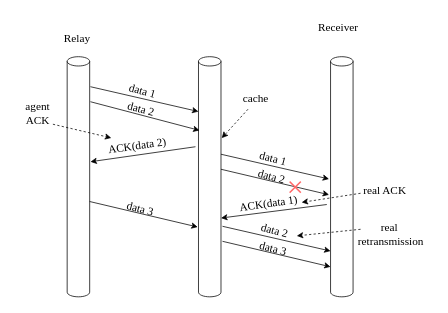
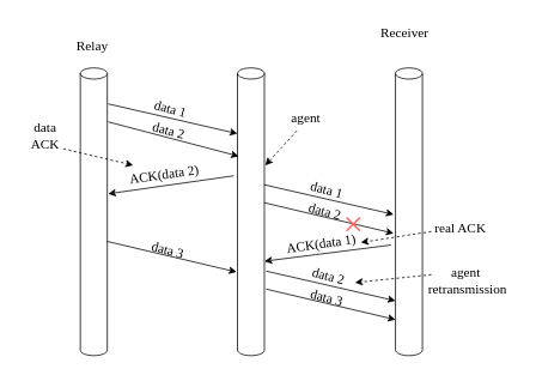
  <mxCell id="0" />
  <mxCell id="1" parent="0" />
  <mxCell id="2" value="" style="shape=cylinder3;whiteSpace=wrap;html=1;boundedLbl=1;backgroundOutline=1;size=6.2;fontFamily=Times New Roman;fontSize=15;" vertex="1" parent="1"><mxGeometry x="89" y="75" width="30" height="320" as="geometry" /></mxCell>
  <mxCell id="3" style="rounded=0;orthogonalLoop=1;jettySize=auto;html=1;fontFamily=Times New Roman;fontSize=15;" edge="1" parent="1"><mxGeometry relative="1" as="geometry"><mxPoint x="260" y="195" as="sourcePoint" /><mxPoint x="120" y="215" as="targetPoint" /></mxGeometry></mxCell>
  <mxCell id="4" value="" style="shape=cylinder3;whiteSpace=wrap;html=1;boundedLbl=1;backgroundOutline=1;size=6.2;fontFamily=Times New Roman;fontSize=15;" vertex="1" parent="1"><mxGeometry x="264" y="75" width="30" height="320" as="geometry" /></mxCell>
  <mxCell id="5" value="" style="shape=cylinder3;whiteSpace=wrap;html=1;boundedLbl=1;backgroundOutline=1;size=6.2;fontFamily=Times New Roman;fontSize=15;" vertex="1" parent="1"><mxGeometry x="440" y="75" width="30" height="320" as="geometry" /></mxCell>
  <mxCell id="6" style="rounded=0;orthogonalLoop=1;jettySize=auto;html=1;entryX=0;entryY=0;entryDx=0;entryDy=73.1;entryPerimeter=0;fontFamily=Times New Roman;fontSize=15;" edge="1" parent="1" target="4"><mxGeometry relative="1" as="geometry"><mxPoint x="120" y="115" as="sourcePoint" /></mxGeometry></mxCell>
  <mxCell id="7" style="rounded=0;orthogonalLoop=1;jettySize=auto;html=1;entryX=0.047;entryY=0.307;entryDx=0;entryDy=0;entryPerimeter=0;fontFamily=Times New Roman;fontSize=15;" edge="1" parent="1" target="4"><mxGeometry relative="1" as="geometry"><mxPoint x="120" y="135" as="sourcePoint" /><mxPoint x="274" y="158" as="targetPoint" /></mxGeometry></mxCell>
  <mxCell id="8" value="data 1" style="text;html=1;align=center;verticalAlign=middle;whiteSpace=wrap;rounded=0;rotation=15;fontFamily=Times New Roman;fontSize=15;" vertex="1" parent="1"><mxGeometry x="160" y="105" width="60" height="30" as="geometry" /></mxCell>
  <mxCell id="9" value="data 2" style="text;html=1;align=center;verticalAlign=middle;whiteSpace=wrap;rounded=0;rotation=15;fontFamily=Times New Roman;fontSize=15;" vertex="1" parent="1"><mxGeometry x="158" y="129" width="60" height="30" as="geometry" /></mxCell>
  <mxCell id="10" value="" style="endArrow=classic;html=1;rounded=0;entryX=1.033;entryY=0.339;entryDx=0;entryDy=0;entryPerimeter=0;dashed=1;fontFamily=Times New Roman;fontSize=15;" edge="1" parent="1" target="4"><mxGeometry width="50" height="50" relative="1" as="geometry"><mxPoint x="330" y="145" as="sourcePoint" /><mxPoint x="390" y="125" as="targetPoint" /></mxGeometry></mxCell>
- <mxCell id="11" value="cache" style="text;html=1;align=center;verticalAlign=middle;resizable=0;points=[];autosize=1;strokeColor=none;fillColor=none;fontFamily=Times New Roman;fontSize=15;" vertex="1" parent="1"><mxGeometry x="310" y="115" width="60" height="30" as="geometry" /></mxCell>
+ <mxCell id="11" value="agent" style="text;html=1;align=center;verticalAlign=middle;resizable=0;points=[];autosize=1;strokeColor=none;fillColor=none;fontFamily=Times New Roman;fontSize=15;" vertex="1" parent="1"><mxGeometry x="310" y="115" width="60" height="30" as="geometry" /></mxCell>
  <mxCell id="12" value="ACK(data 2)" style="text;html=1;align=center;verticalAlign=middle;resizable=0;points=[];autosize=1;strokeColor=none;fillColor=none;rotation=352;fontFamily=Times New Roman;fontSize=15;" vertex="1" parent="1"><mxGeometry x="132" y="178" width="100" height="30" as="geometry" /></mxCell>
  <mxCell id="13" style="rounded=0;orthogonalLoop=1;jettySize=auto;html=1;entryX=0;entryY=0;entryDx=0;entryDy=73.1;entryPerimeter=0;fontFamily=Times New Roman;fontSize=15;" edge="1" parent="1"><mxGeometry relative="1" as="geometry"><mxPoint x="294" y="205" as="sourcePoint" /><mxPoint x="438" y="238" as="targetPoint" /></mxGeometry></mxCell>
  <mxCell id="14" style="rounded=0;orthogonalLoop=1;jettySize=auto;html=1;entryX=-0.007;entryY=0.336;entryDx=0;entryDy=0;entryPerimeter=0;fontFamily=Times New Roman;fontSize=15;" edge="1" parent="1"><mxGeometry relative="1" as="geometry"><mxPoint x="294" y="225" as="sourcePoint" /><mxPoint x="438" y="259" as="targetPoint" /></mxGeometry></mxCell>
  <mxCell id="15" value="data 1" style="text;html=1;align=center;verticalAlign=middle;whiteSpace=wrap;rounded=0;rotation=15;fontFamily=Times New Roman;fontSize=15;" vertex="1" parent="1"><mxGeometry x="334" y="195" width="60" height="30" as="geometry" /></mxCell>
  <mxCell id="16" value="data 2" style="text;html=1;align=center;verticalAlign=middle;whiteSpace=wrap;rounded=0;rotation=15;fontFamily=Times New Roman;fontSize=15;" vertex="1" parent="1"><mxGeometry x="332" y="219" width="60" height="30" as="geometry" /></mxCell>
  <mxCell id="17" style="rounded=0;orthogonalLoop=1;jettySize=auto;html=1;fontFamily=Times New Roman;fontSize=15;" edge="1" parent="1"><mxGeometry relative="1" as="geometry"><mxPoint x="435" y="272" as="sourcePoint" /><mxPoint x="294" y="290" as="targetPoint" /></mxGeometry></mxCell>
  <mxCell id="18" value="ACK(data 1)" style="text;html=1;align=center;verticalAlign=middle;resizable=0;points=[];autosize=1;strokeColor=none;fillColor=none;rotation=352;fontFamily=Times New Roman;fontSize=15;" vertex="1" parent="1"><mxGeometry x="307" y="255" width="100" height="30" as="geometry" /></mxCell>
  <mxCell id="19" style="rounded=0;orthogonalLoop=1;jettySize=auto;html=1;entryX=0;entryY=0;entryDx=0;entryDy=73.1;entryPerimeter=0;fontFamily=Times New Roman;fontSize=15;" edge="1" parent="1"><mxGeometry relative="1" as="geometry"><mxPoint x="296" y="301" as="sourcePoint" /><mxPoint x="440" y="334" as="targetPoint" /></mxGeometry></mxCell>
  <mxCell id="20" style="rounded=0;orthogonalLoop=1;jettySize=auto;html=1;entryX=-0.007;entryY=0.336;entryDx=0;entryDy=0;entryPerimeter=0;fontFamily=Times New Roman;fontSize=15;" edge="1" parent="1"><mxGeometry relative="1" as="geometry"><mxPoint x="296" y="321" as="sourcePoint" /><mxPoint x="440" y="355" as="targetPoint" /></mxGeometry></mxCell>
  <mxCell id="21" value="data 2" style="text;html=1;align=center;verticalAlign=middle;whiteSpace=wrap;rounded=0;rotation=15;fontFamily=Times New Roman;fontSize=15;" vertex="1" parent="1"><mxGeometry x="336" y="291" width="60" height="30" as="geometry" /></mxCell>
  <mxCell id="22" value="data 3" style="text;html=1;align=center;verticalAlign=middle;whiteSpace=wrap;rounded=0;rotation=15;fontFamily=Times New Roman;fontSize=15;" vertex="1" parent="1"><mxGeometry x="334" y="315" width="60" height="30" as="geometry" /></mxCell>
  <mxCell id="23" style="rounded=0;orthogonalLoop=1;jettySize=auto;html=1;entryX=-0.007;entryY=0.336;entryDx=0;entryDy=0;entryPerimeter=0;fontFamily=Times New Roman;fontSize=15;" edge="1" parent="1"><mxGeometry relative="1" as="geometry"><mxPoint x="119" y="268" as="sourcePoint" /><mxPoint x="263" y="302" as="targetPoint" /></mxGeometry></mxCell>
  <mxCell id="24" value="data 3" style="text;html=1;align=center;verticalAlign=middle;whiteSpace=wrap;rounded=0;rotation=15;fontFamily=Times New Roman;fontSize=15;" vertex="1" parent="1"><mxGeometry x="157" y="262" width="60" height="30" as="geometry" /></mxCell>
  <mxCell id="25" value="" style="endArrow=classic;html=1;rounded=0;entryX=0.175;entryY=0.019;entryDx=0;entryDy=0;entryPerimeter=0;dashed=1;fontFamily=Times New Roman;fontSize=15;" edge="1" parent="1" target="12"><mxGeometry width="50" height="50" relative="1" as="geometry"><mxPoint x="70" y="165" as="sourcePoint" /><mxPoint x="60" y="145" as="targetPoint" /></mxGeometry></mxCell>
- <mxCell id="26" value="agent ACK" style="text;html=1;align=center;verticalAlign=middle;whiteSpace=wrap;rounded=0;fontFamily=Times New Roman;fontSize=15;" vertex="1" parent="1"><mxGeometry x="20" y="135" width="60" height="30" as="geometry" /></mxCell>
+ <mxCell id="26" value="data ACK" style="text;html=1;align=center;verticalAlign=middle;whiteSpace=wrap;rounded=0;fontFamily=Times New Roman;fontSize=15;" vertex="1" parent="1"><mxGeometry x="20" y="135" width="60" height="30" as="geometry" /></mxCell>
  <mxCell id="27" value="" style="endArrow=classic;html=1;rounded=0;dashed=1;fontFamily=Times New Roman;fontSize=15;" edge="1" parent="1"><mxGeometry width="50" height="50" relative="1" as="geometry"><mxPoint x="480" y="257" as="sourcePoint" /><mxPoint x="401.477" y="269.13" as="targetPoint" /></mxGeometry></mxCell>
  <mxCell id="28" value="real ACK" style="text;html=1;align=center;verticalAlign=middle;resizable=0;points=[];autosize=1;strokeColor=none;fillColor=none;fontFamily=Times New Roman;fontSize=15;" vertex="1" parent="1"><mxGeometry x="472" y="237" width="80" height="30" as="geometry" /></mxCell>
  <mxCell id="29" value="" style="endArrow=classic;html=1;rounded=0;entryX=1;entryY=0.5;entryDx=0;entryDy=0;dashed=1;fontFamily=Times New Roman;fontSize=15;" edge="1" parent="1" target="21"><mxGeometry width="50" height="50" relative="1" as="geometry"><mxPoint x="480" y="305" as="sourcePoint" /><mxPoint x="315" y="203" as="targetPoint" /></mxGeometry></mxCell>
- <mxCell id="30" value="real&amp;nbsp;&lt;div style=&quot;font-size: 15px;&quot;&gt;retransmission&lt;/div&gt;" style="text;html=1;align=center;verticalAlign=middle;resizable=0;points=[];autosize=1;strokeColor=none;fillColor=none;fontFamily=Times New Roman;fontSize=15;" vertex="1" parent="1"><mxGeometry x="465" y="286" width="110" height="50" as="geometry" /></mxCell>
+ <mxCell id="30" value="agent&amp;nbsp;&lt;div style=&quot;font-size: 15px;&quot;&gt;retransmission&lt;/div&gt;" style="text;html=1;align=center;verticalAlign=middle;resizable=0;points=[];autosize=1;strokeColor=none;fillColor=none;fontFamily=Times New Roman;fontSize=15;" vertex="1" parent="1"><mxGeometry x="465" y="286" width="110" height="50" as="geometry" /></mxCell>
  <mxCell id="31" value="&lt;font color=&quot;#ff6666&quot; style=&quot;font-size: 40px;&quot; face=&quot;Times New Roman&quot;&gt;×&lt;/font&gt;" style="text;html=1;align=center;verticalAlign=middle;resizable=0;points=[];autosize=1;strokeColor=none;fillColor=none;" vertex="1" parent="1"><mxGeometry x="368" y="218" width="50" height="60" as="geometry" /></mxCell>
  <mxCell id="32" value="Relay" style="text;html=1;align=center;verticalAlign=middle;resizable=0;points=[];autosize=1;strokeColor=none;fillColor=none;fontFamily=Times New Roman;fontSize=15;" vertex="1" parent="1"><mxGeometry x="67" y="35" width="70" height="30" as="geometry" /></mxCell>
  <mxCell id="33" value="Receiver" style="text;html=1;align=center;verticalAlign=middle;resizable=0;points=[];autosize=1;strokeColor=none;fillColor=none;fontFamily=Times New Roman;fontSize=15;" vertex="1" parent="1"><mxGeometry x="410" y="20" width="80" height="30" as="geometry" /></mxCell>
